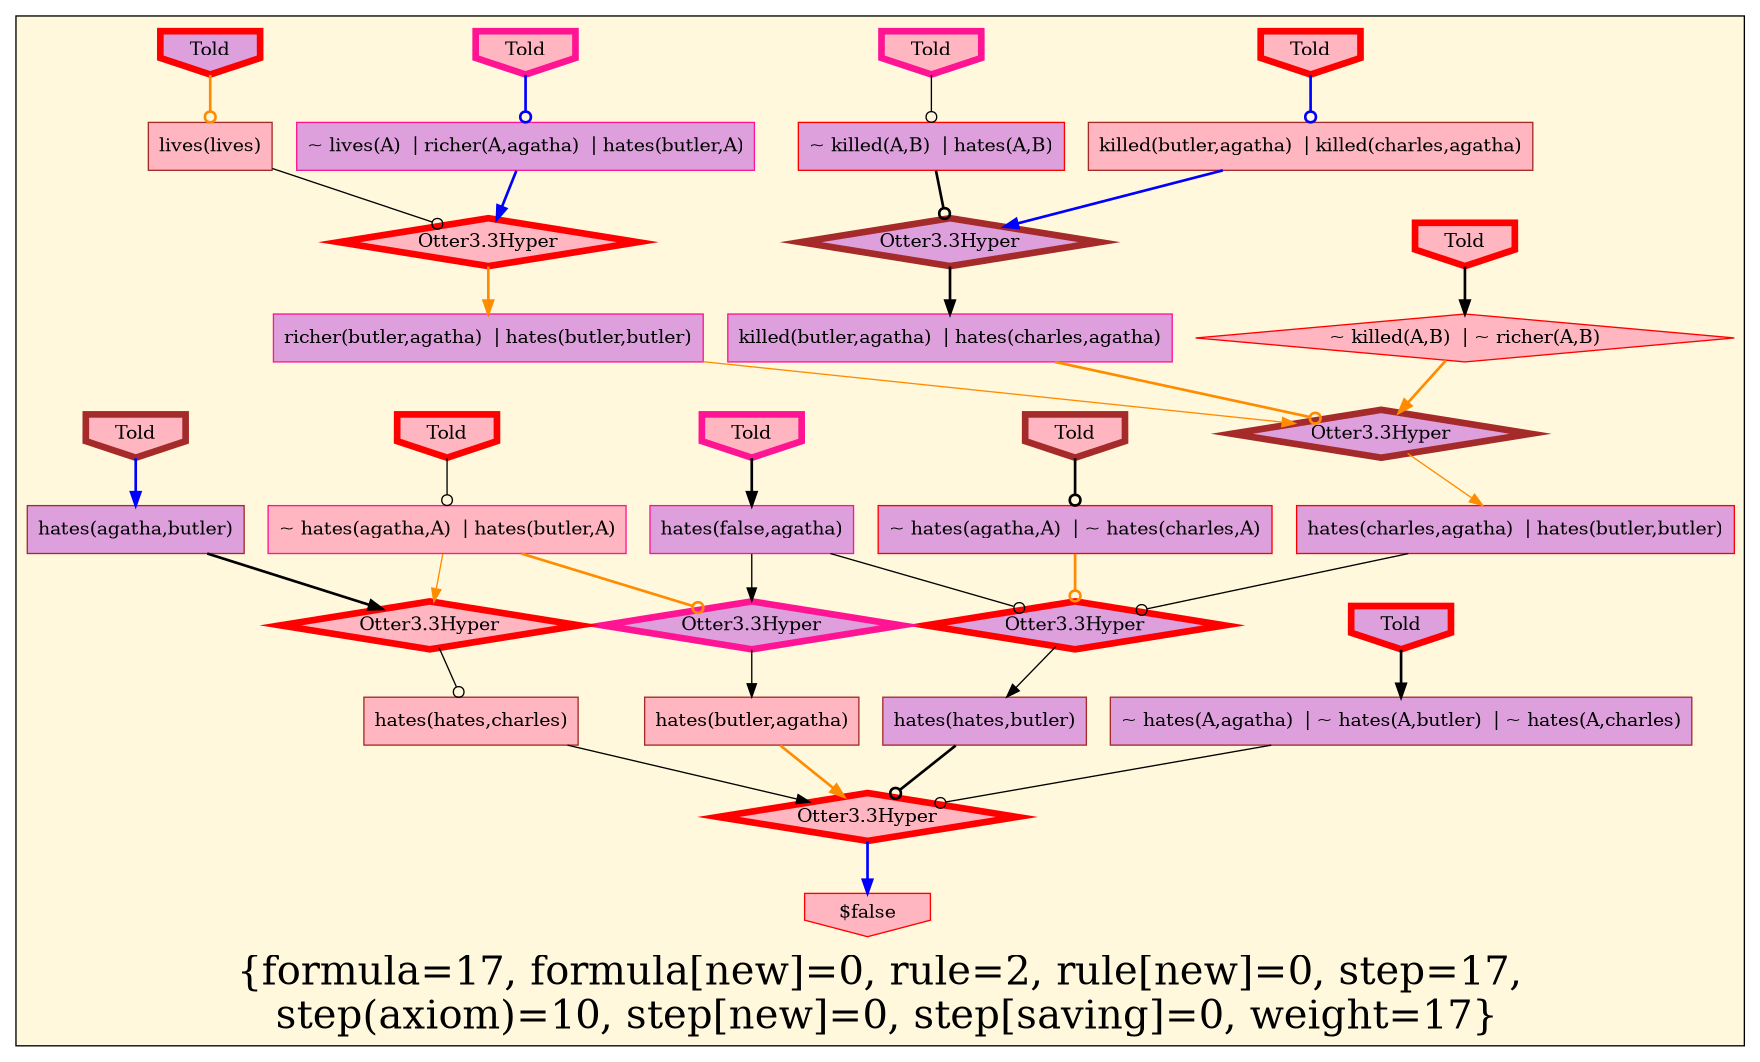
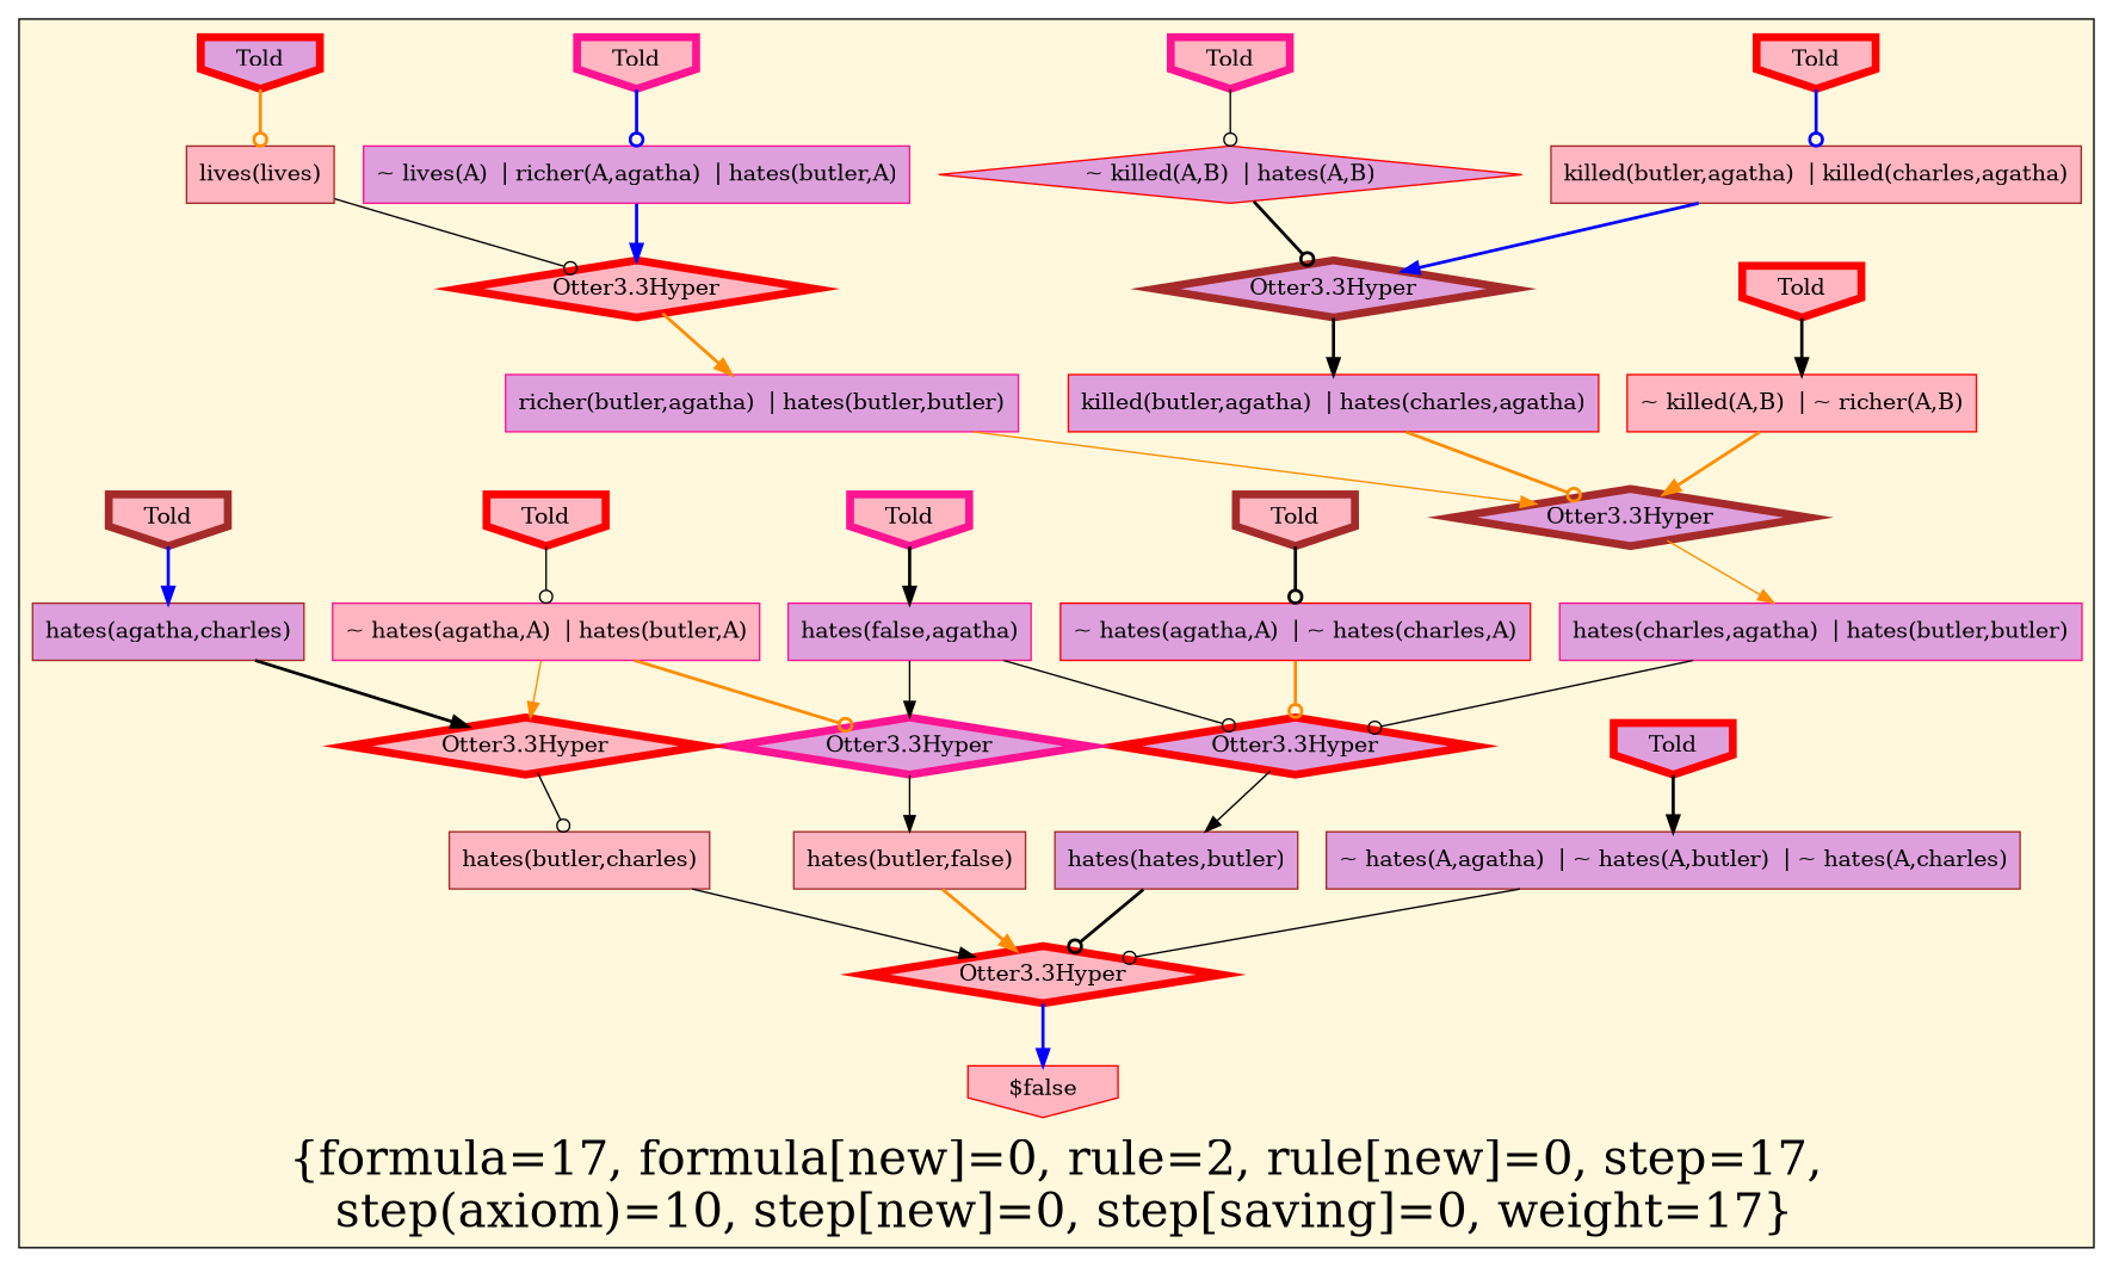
  digraph {
    fontname="DejaVu Serif"
    node [color=red fillcolor=lightpink fontname="DejaVu Serif" shape=box style=filled]
    edge [arrowhead=normal color=black fontname="DejaVu Serif" style=bold]
    n1 [color=brown label="lives(lives)"]
-   n2 [fillcolor=plum label="hates(charles,agatha)  | hates(butler,butler)"]
+   n2 [color=deeppink fillcolor=plum label="hates(charles,agatha)  | hates(butler,butler)"]
    n3 [color=deeppink label="~ hates(agatha,A)  | hates(butler,A)"]
-   n4 [color=brown label="hates(hates,charles)"]
+   n4 [color=brown label="hates(butler,charles)"]
    n5 [color=deeppink fillcolor=plum label="richer(butler,agatha)  | hates(butler,butler)"]
-   n6 [color=brown label="hates(butler,agatha)"]
+   n6 [color=brown label="hates(butler,false)"]
    n7 [color=brown fillcolor=plum label="~ hates(A,agatha)  | ~ hates(A,butler)  | ~ hates(A,charles)"]
    n8 [color=deeppink fillcolor=plum label="hates(false,agatha)"]
-   n9 [color=brown fillcolor=plum label="hates(agatha,butler)"]
+   n9 [color=brown fillcolor=plum label="hates(agatha,charles)"]
    n10 [color=deeppink fillcolor=plum label="~ lives(A)  | richer(A,agatha)  | hates(butler,A)"]
    n11 [color=brown fillcolor=plum label="hates(hates,butler)"]
    n12 [fillcolor=plum label="~ hates(agatha,A)  | ~ hates(charles,A)"]
-   n13 [label="~ killed(A,B)  | ~ richer(A,B)" shape=diamond]
+   n13 [label="~ killed(A,B)  | ~ richer(A,B)"]
    n14 [label="$false" shape=invhouse]
-   n15 [fillcolor=plum label="~ killed(A,B)  | hates(A,B)"]
-   n16 [color=deeppink fillcolor=plum label="killed(butler,agatha)  | hates(charles,agatha)"]
+   n15 [fillcolor=plum label="~ killed(A,B)  | hates(A,B)" shape=diamond]
+   n16 [fillcolor=plum label="killed(butler,agatha)  | hates(charles,agatha)"]
    n17 [color=brown label="killed(butler,agatha)  | killed(charles,agatha)"]
    n18 [color=brown fillcolor=plum label="Otter3.3Hyper" penwidth=5 shape=diamond]
    n19 [label="Otter3.3Hyper" penwidth=5 shape=diamond]
    n20 [color=deeppink fillcolor=plum label="Otter3.3Hyper" penwidth=5 shape=diamond]
    n21 [fillcolor=plum label="Otter3.3Hyper" penwidth=5 shape=diamond]
    n22 [color=brown label=Told penwidth=5 shape=invhouse]
    n23 [label=Told penwidth=5 shape=invhouse]
    n24 [color=brown fillcolor=plum label="Otter3.3Hyper" penwidth=5 shape=diamond]
    n25 [color=deeppink label=Told penwidth=5 shape=invhouse]
    n26 [label=Told penwidth=5 shape=invhouse]
    n27 [fillcolor=plum label=Told penwidth=5 shape=invhouse]
    n28 [label="Otter3.3Hyper" penwidth=5 shape=diamond]
    n29 [fillcolor=plum label=Told penwidth=5 shape=invhouse]
    n30 [color=deeppink label=Told penwidth=5 shape=invhouse]
    n31 [color=brown label=Told penwidth=5 shape=invhouse]
    n32 [label=Told penwidth=5 shape=invhouse]
    n33 [color=deeppink label=Told penwidth=5 shape=invhouse]
    n34 [label="Otter3.3Hyper" penwidth=5 shape=diamond]
    subgraph cluster_1 {
      fillcolor=cornsilk
      fontsize=30
      label="{formula=17, formula[new]=0, rule=2, rule[new]=0, step=17,\n step(axiom)=10, step[new]=0, step[saving]=0, weight=17}"
      labelloc=b
      style=filled
      n1
      n2
      n3
      n4
      n5
      n6
      n7
      n8
      n9
      n10
      n11
      n12
      n13
      n14
      n15
      n16
      n17
      n18
      n19
      n20
      n21
      n22
      n23
      n24
      n25
      n26
      n27
      n28
      n29
      n30
      n31
      n32
      n33
      n34
    }
    n1 -> n19 [arrowhead=odot style=solid]
    n2 -> n21 [arrowhead=odot style=solid]
    n3 -> n20 [arrowhead=odot color=darkorange]
    n3 -> n34 [color=darkorange style=solid]
    n4 -> n28 [style=solid]
    n5 -> n24 [color=darkorange style=solid]
    n6 -> n28 [color=darkorange]
    n7 -> n28 [arrowhead=odot style=solid]
    n8 -> n20 [style=solid]
    n8 -> n21 [arrowhead=odot style=solid]
    n9 -> n34
    n10 -> n19 [color=blue]
    n11 -> n28 [arrowhead=odot]
    n12 -> n21 [arrowhead=odot color=darkorange]
    n13 -> n24 [color=darkorange]
    n15 -> n18 [arrowhead=odot]
    n16 -> n24 [arrowhead=odot color=darkorange]
    n17 -> n18 [color=blue]
    n18 -> n16
    n19 -> n5 [color=darkorange]
    n20 -> n6 [style=solid]
    n21 -> n11 [style=solid]
    n22 -> n12 [arrowhead=odot]
    n23 -> n17 [arrowhead=odot color=blue]
    n24 -> n2 [color=darkorange style=solid]
    n25 -> n8
    n26 -> n13
    n27 -> n7
    n28 -> n14 [color=blue]
    n29 -> n1 [arrowhead=odot color=darkorange]
    n30 -> n15 [arrowhead=odot style=solid]
    n31 -> n9 [color=blue]
    n32 -> n3 [arrowhead=odot style=solid]
    n33 -> n10 [arrowhead=odot color=blue]
    n34 -> n4 [arrowhead=odot style=solid]
  }
